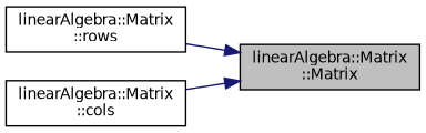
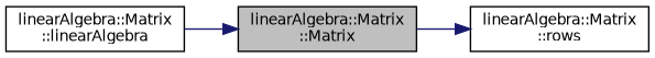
  digraph {
    rankdir=LR
    node [color=black fillcolor=white fontname=Helvetica fontsize=10 shape=record style=filled]
    edge [color=midnightblue fontname=Helvetica fontsize=10 labelfontname=Helvetica labelfontsize=10 style=solid]
    n1 [fillcolor=grey75 fontcolor=black height=0.2 label="linearAlgebra::Matrix\l::Matrix" width=0.4]
    n2 [height=0.2 label="linearAlgebra::Matrix\l::rows" width=0.4]
-   n3 [height=0.2 label="linearAlgebra::Matrix\l::cols" width=0.4]
-   n2 -> n1
+   n3 [height=0.2 label="linearAlgebra::Matrix\l::linearAlgebra" width=0.4]
+   n1 -> n2
    n3 -> n1
  }
